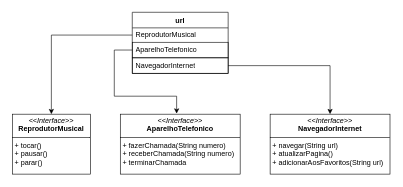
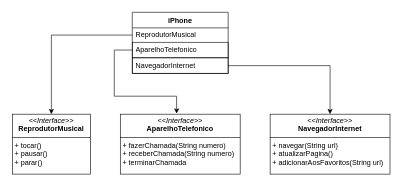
  <mxCell id="0" />
  <mxCell id="1" parent="0" />
- <mxCell id="2" value="url" style="swimlane;fontStyle=1;align=center;verticalAlign=top;childLayout=stackLayout;horizontal=1;startSize=26;horizontalStack=0;resizeParent=1;resizeParentMax=0;resizeLast=0;collapsible=1;marginBottom=0;whiteSpace=wrap;html=1;" vertex="1" parent="1"><mxGeometry x="220" y="20" width="160" height="102" as="geometry" /></mxCell>
+ <mxCell id="2" value="iPhone" style="swimlane;fontStyle=1;align=center;verticalAlign=top;childLayout=stackLayout;horizontal=1;startSize=26;horizontalStack=0;resizeParent=1;resizeParentMax=0;resizeLast=0;collapsible=1;marginBottom=0;whiteSpace=wrap;html=1;" vertex="1" parent="1"><mxGeometry x="220" y="20" width="160" height="102" as="geometry" /></mxCell>
  <mxCell id="3" value="ReprodutorMusical" style="text;strokeColor=none;fillColor=none;align=left;verticalAlign=middle;spacingLeft=4;spacingRight=4;overflow=hidden;rotatable=0;points=[[0,0.5],[1,0.5]];portConstraint=eastwest;whiteSpace=wrap;html=1;" vertex="1" parent="2"><mxGeometry y="26" width="160" height="24" as="geometry" /></mxCell>
  <mxCell id="4" value="AparelhoTelefonico" style="text;strokeColor=default;fillColor=none;align=left;verticalAlign=middle;spacingLeft=4;spacingRight=4;overflow=hidden;rotatable=0;points=[[0,0.5],[1,0.5]];portConstraint=eastwest;whiteSpace=wrap;html=1;" vertex="1" parent="2"><mxGeometry y="50" width="160" height="26" as="geometry" /></mxCell>
  <mxCell id="5" value="NavegadorInternet" style="text;strokeColor=default;fillColor=none;align=left;verticalAlign=middle;spacingLeft=4;spacingRight=4;overflow=hidden;rotatable=0;points=[[0,0.5],[1,0.5]];portConstraint=eastwest;whiteSpace=wrap;html=1;" vertex="1" parent="2"><mxGeometry y="76" width="160" height="26" as="geometry" /></mxCell>
  <mxCell id="6" value="&lt;p style=&quot;margin:0px;margin-top:4px;text-align:center;&quot;&gt;&lt;i&gt;&amp;lt;&amp;lt;Interface&amp;gt;&amp;gt;&lt;/i&gt;&lt;br&gt;&lt;b&gt;ReprodutorMusical&lt;/b&gt;&lt;br&gt;&lt;/p&gt;&lt;hr size=&quot;1&quot; style=&quot;border-style:solid;&quot;&gt;&lt;p style=&quot;margin:0px;margin-left:4px;&quot;&gt;&lt;/p&gt;&lt;p style=&quot;margin:0px;margin-left:4px;&quot;&gt;+ tocar()&lt;br&gt;+ pausar()&lt;/p&gt;&lt;p style=&quot;margin:0px;margin-left:4px;&quot;&gt;+ parar()&lt;/p&gt;" style="verticalAlign=top;align=left;overflow=fill;html=1;whiteSpace=wrap;" vertex="1" parent="1"><mxGeometry x="20" y="190" width="130" height="100" as="geometry" /></mxCell>
  <mxCell id="7" value="&lt;p style=&quot;margin:0px;margin-top:4px;text-align:center;&quot;&gt;&lt;i&gt;&amp;lt;&amp;lt;Interface&amp;gt;&amp;gt;&lt;/i&gt;&lt;br&gt;&lt;b&gt;AparelhoTelefonico&lt;/b&gt;&lt;br&gt;&lt;/p&gt;&lt;hr size=&quot;1&quot; style=&quot;border-style:solid;&quot;&gt;&lt;p style=&quot;margin:0px;margin-left:4px;&quot;&gt;&lt;/p&gt;&lt;p style=&quot;margin:0px;margin-left:4px;&quot;&gt;+ fazerChamada(String numero)&lt;br&gt;+ receberChamada(String numero)&lt;/p&gt;&lt;p style=&quot;margin:0px;margin-left:4px;&quot;&gt;+ terminarChamada&lt;/p&gt;" style="verticalAlign=top;align=left;overflow=fill;html=1;whiteSpace=wrap;" vertex="1" parent="1"><mxGeometry x="200" y="190" width="200" height="100" as="geometry" /></mxCell>
  <mxCell id="8" value="&lt;p style=&quot;margin:0px;margin-top:4px;text-align:center;&quot;&gt;&lt;i&gt;&amp;lt;&amp;lt;Interface&amp;gt;&amp;gt;&lt;/i&gt;&lt;br&gt;&lt;b&gt;NavegadorInternet&lt;/b&gt;&lt;br&gt;&lt;/p&gt;&lt;hr size=&quot;1&quot; style=&quot;border-style:solid;&quot;&gt;&lt;p style=&quot;margin:0px;margin-left:4px;&quot;&gt;&lt;/p&gt;&lt;p style=&quot;margin:0px;margin-left:4px;&quot;&gt;+ navegar(String url)&lt;br&gt;+ atualizarPagina()&lt;/p&gt;&lt;p style=&quot;margin:0px;margin-left:4px;&quot;&gt;+ adicionarAosFavoritos(String url)&lt;/p&gt;" style="verticalAlign=top;align=left;overflow=fill;html=1;whiteSpace=wrap;" vertex="1" parent="1"><mxGeometry x="450" y="190" width="200" height="100" as="geometry" /></mxCell>
  <mxCell id="9" style="edgeStyle=orthogonalEdgeStyle;rounded=0;orthogonalLoop=1;jettySize=auto;html=1;entryX=0.5;entryY=0;entryDx=0;entryDy=0;exitX=0;exitY=0.5;exitDx=0;exitDy=0;" edge="1" parent="1" source="3" target="6"><mxGeometry relative="1" as="geometry"><mxPoint x="80" y="180" as="targetPoint" /></mxGeometry></mxCell>
  <mxCell id="10" style="edgeStyle=orthogonalEdgeStyle;rounded=0;orthogonalLoop=1;jettySize=auto;html=1;entryX=0.5;entryY=0;entryDx=0;entryDy=0;" edge="1" parent="1" source="5" target="8"><mxGeometry relative="1" as="geometry" /></mxCell>
  <mxCell id="11" style="edgeStyle=orthogonalEdgeStyle;rounded=0;orthogonalLoop=1;jettySize=auto;html=1;entryX=0.47;entryY=-0.01;entryDx=0;entryDy=0;entryPerimeter=0;exitX=0;exitY=0.5;exitDx=0;exitDy=0;" edge="1" parent="1" source="4" target="7"><mxGeometry relative="1" as="geometry"><Array as="points"><mxPoint x="190" y="83" /><mxPoint x="190" y="160" /><mxPoint x="294" y="160" /></Array></mxGeometry></mxCell>
